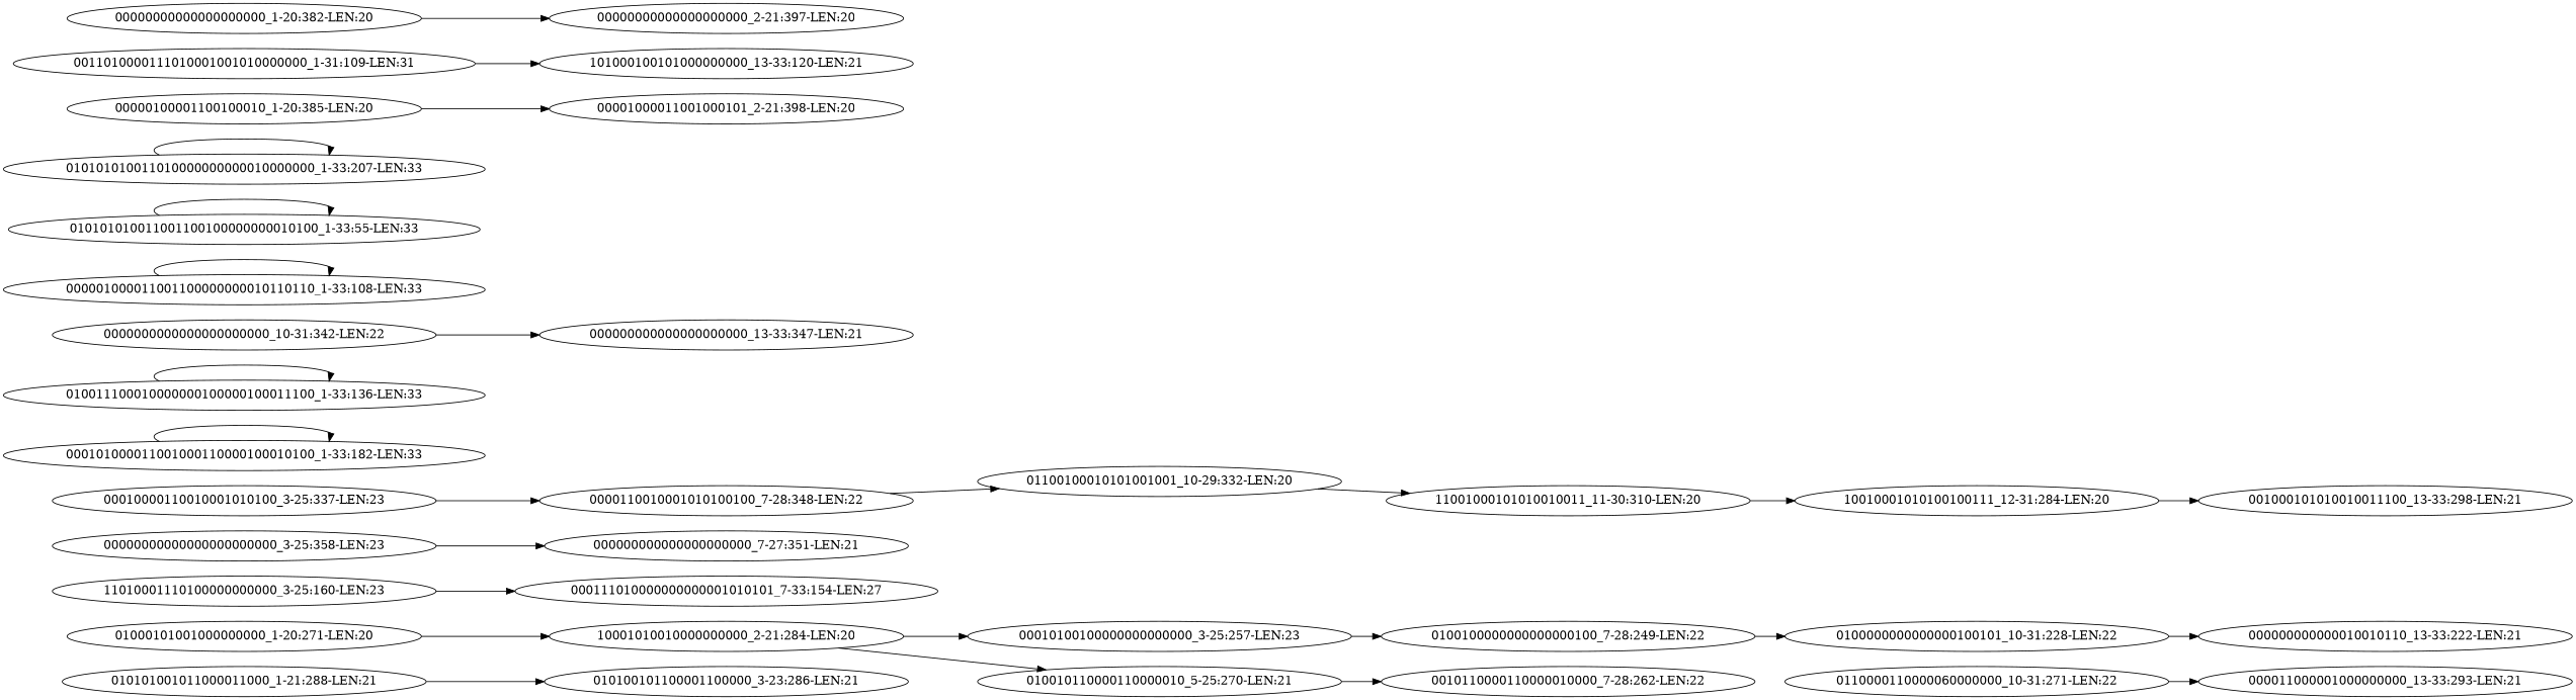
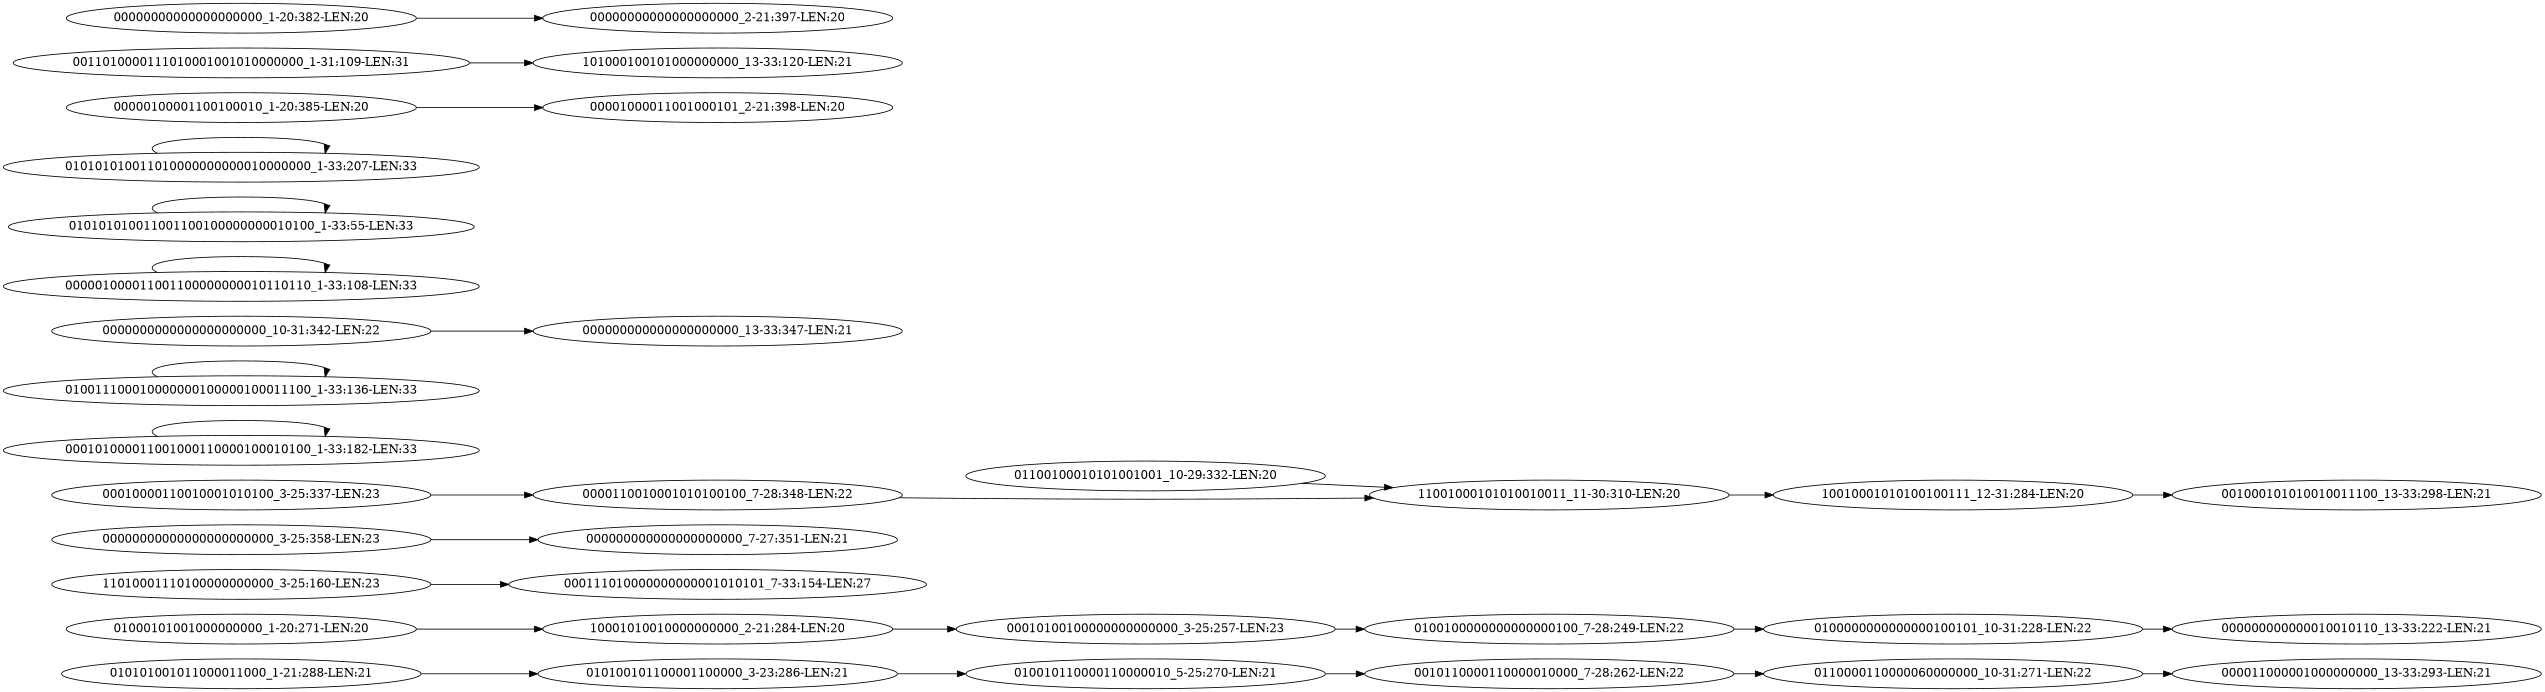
  digraph {
    rankdir=LR
    n1 [label="0110000110000060000000_10-31:271-LEN:22"]
    "0010110000110000010000_7-28:262-LEN:22"
    "000011000001000000000_13-33:293-LEN:21"
    "11010001110100000000000_3-25:160-LEN:23"
    "000111010000000000001010101_7-33:154-LEN:27"
    "00000000000000000000000_3-25:358-LEN:23"
    "000000000000000000000_7-27:351-LEN:21"
    "01000101001000000000_1-20:271-LEN:20"
    "10001010010000000000_2-21:284-LEN:20"
    "00010100100000000000000_3-25:257-LEN:23"
    "0100100000000000000100_7-28:249-LEN:22"
    "0100000000000000100101_10-31:228-LEN:22"
    "000000000000010010110_13-33:222-LEN:21"
    "10010001010100100111_12-31:284-LEN:20"
    "001000101010010011100_13-33:298-LEN:21"
    "000101000011001000110000100010100_1-33:182-LEN:33"
    "010011100010000000100000100011100_1-33:136-LEN:33"
    "0000000000000000000000_10-31:342-LEN:22"
    "000000000000000000000_13-33:347-LEN:21"
    "00010000110010001010100_3-25:337-LEN:23"
    "0000110010001010100100_7-28:348-LEN:22"
    "01100100010101001001_10-29:332-LEN:20"
    "11001000101010010011_11-30:310-LEN:20"
    "010100101100001100000_3-23:286-LEN:21"
    "010010110000110000010_5-25:270-LEN:21"
    "000001000011001100000000010110110_1-33:108-LEN:33"
    "010101010011001100100000000010100_1-33:55-LEN:33"
    "010101010011010000000000010000000_1-33:207-LEN:33"
    "010101001011000011000_1-21:288-LEN:21"
    "00000100001100100010_1-20:385-LEN:20"
    "00001000011001000101_2-21:398-LEN:20"
    "0011010000111010001001010000000_1-31:109-LEN:31"
    "101000100101000000000_13-33:120-LEN:21"
    "00000000000000000000_1-20:382-LEN:20"
    "00000000000000000000_2-21:397-LEN:20"
    n1 -> "000011000001000000000_13-33:293-LEN:21"
+   "0010110000110000010000_7-28:262-LEN:22" -> n1
    "11010001110100000000000_3-25:160-LEN:23" -> "000111010000000000001010101_7-33:154-LEN:27"
    "00000000000000000000000_3-25:358-LEN:23" -> "000000000000000000000_7-27:351-LEN:21"
    "01000101001000000000_1-20:271-LEN:20" -> "10001010010000000000_2-21:284-LEN:20"
    "10001010010000000000_2-21:284-LEN:20" -> "00010100100000000000000_3-25:257-LEN:23"
    "00010100100000000000000_3-25:257-LEN:23" -> "0100100000000000000100_7-28:249-LEN:22"
    "0100100000000000000100_7-28:249-LEN:22" -> "0100000000000000100101_10-31:228-LEN:22"
    "0100000000000000100101_10-31:228-LEN:22" -> "000000000000010010110_13-33:222-LEN:21"
    "10010001010100100111_12-31:284-LEN:20" -> "001000101010010011100_13-33:298-LEN:21"
    "000101000011001000110000100010100_1-33:182-LEN:33" -> "000101000011001000110000100010100_1-33:182-LEN:33"
    "010011100010000000100000100011100_1-33:136-LEN:33" -> "010011100010000000100000100011100_1-33:136-LEN:33"
    "0000000000000000000000_10-31:342-LEN:22" -> "000000000000000000000_13-33:347-LEN:21"
    "00010000110010001010100_3-25:337-LEN:23" -> "0000110010001010100100_7-28:348-LEN:22"
-   "0000110010001010100100_7-28:348-LEN:22" -> "01100100010101001001_10-29:332-LEN:20"
+   "0000110010001010100100_7-28:348-LEN:22" -> "11001000101010010011_11-30:310-LEN:20"
    "01100100010101001001_10-29:332-LEN:20" -> "11001000101010010011_11-30:310-LEN:20"
    "11001000101010010011_11-30:310-LEN:20" -> "10010001010100100111_12-31:284-LEN:20"
-   "10001010010000000000_2-21:284-LEN:20" -> "010010110000110000010_5-25:270-LEN:21"
+   "010100101100001100000_3-23:286-LEN:21" -> "010010110000110000010_5-25:270-LEN:21"
    "010010110000110000010_5-25:270-LEN:21" -> "0010110000110000010000_7-28:262-LEN:22"
    "000001000011001100000000010110110_1-33:108-LEN:33" -> "000001000011001100000000010110110_1-33:108-LEN:33"
    "010101010011001100100000000010100_1-33:55-LEN:33" -> "010101010011001100100000000010100_1-33:55-LEN:33"
    "010101010011010000000000010000000_1-33:207-LEN:33" -> "010101010011010000000000010000000_1-33:207-LEN:33"
    "010101001011000011000_1-21:288-LEN:21" -> "010100101100001100000_3-23:286-LEN:21"
    "00000100001100100010_1-20:385-LEN:20" -> "00001000011001000101_2-21:398-LEN:20"
    "0011010000111010001001010000000_1-31:109-LEN:31" -> "101000100101000000000_13-33:120-LEN:21"
    "00000000000000000000_1-20:382-LEN:20" -> "00000000000000000000_2-21:397-LEN:20"
  }
